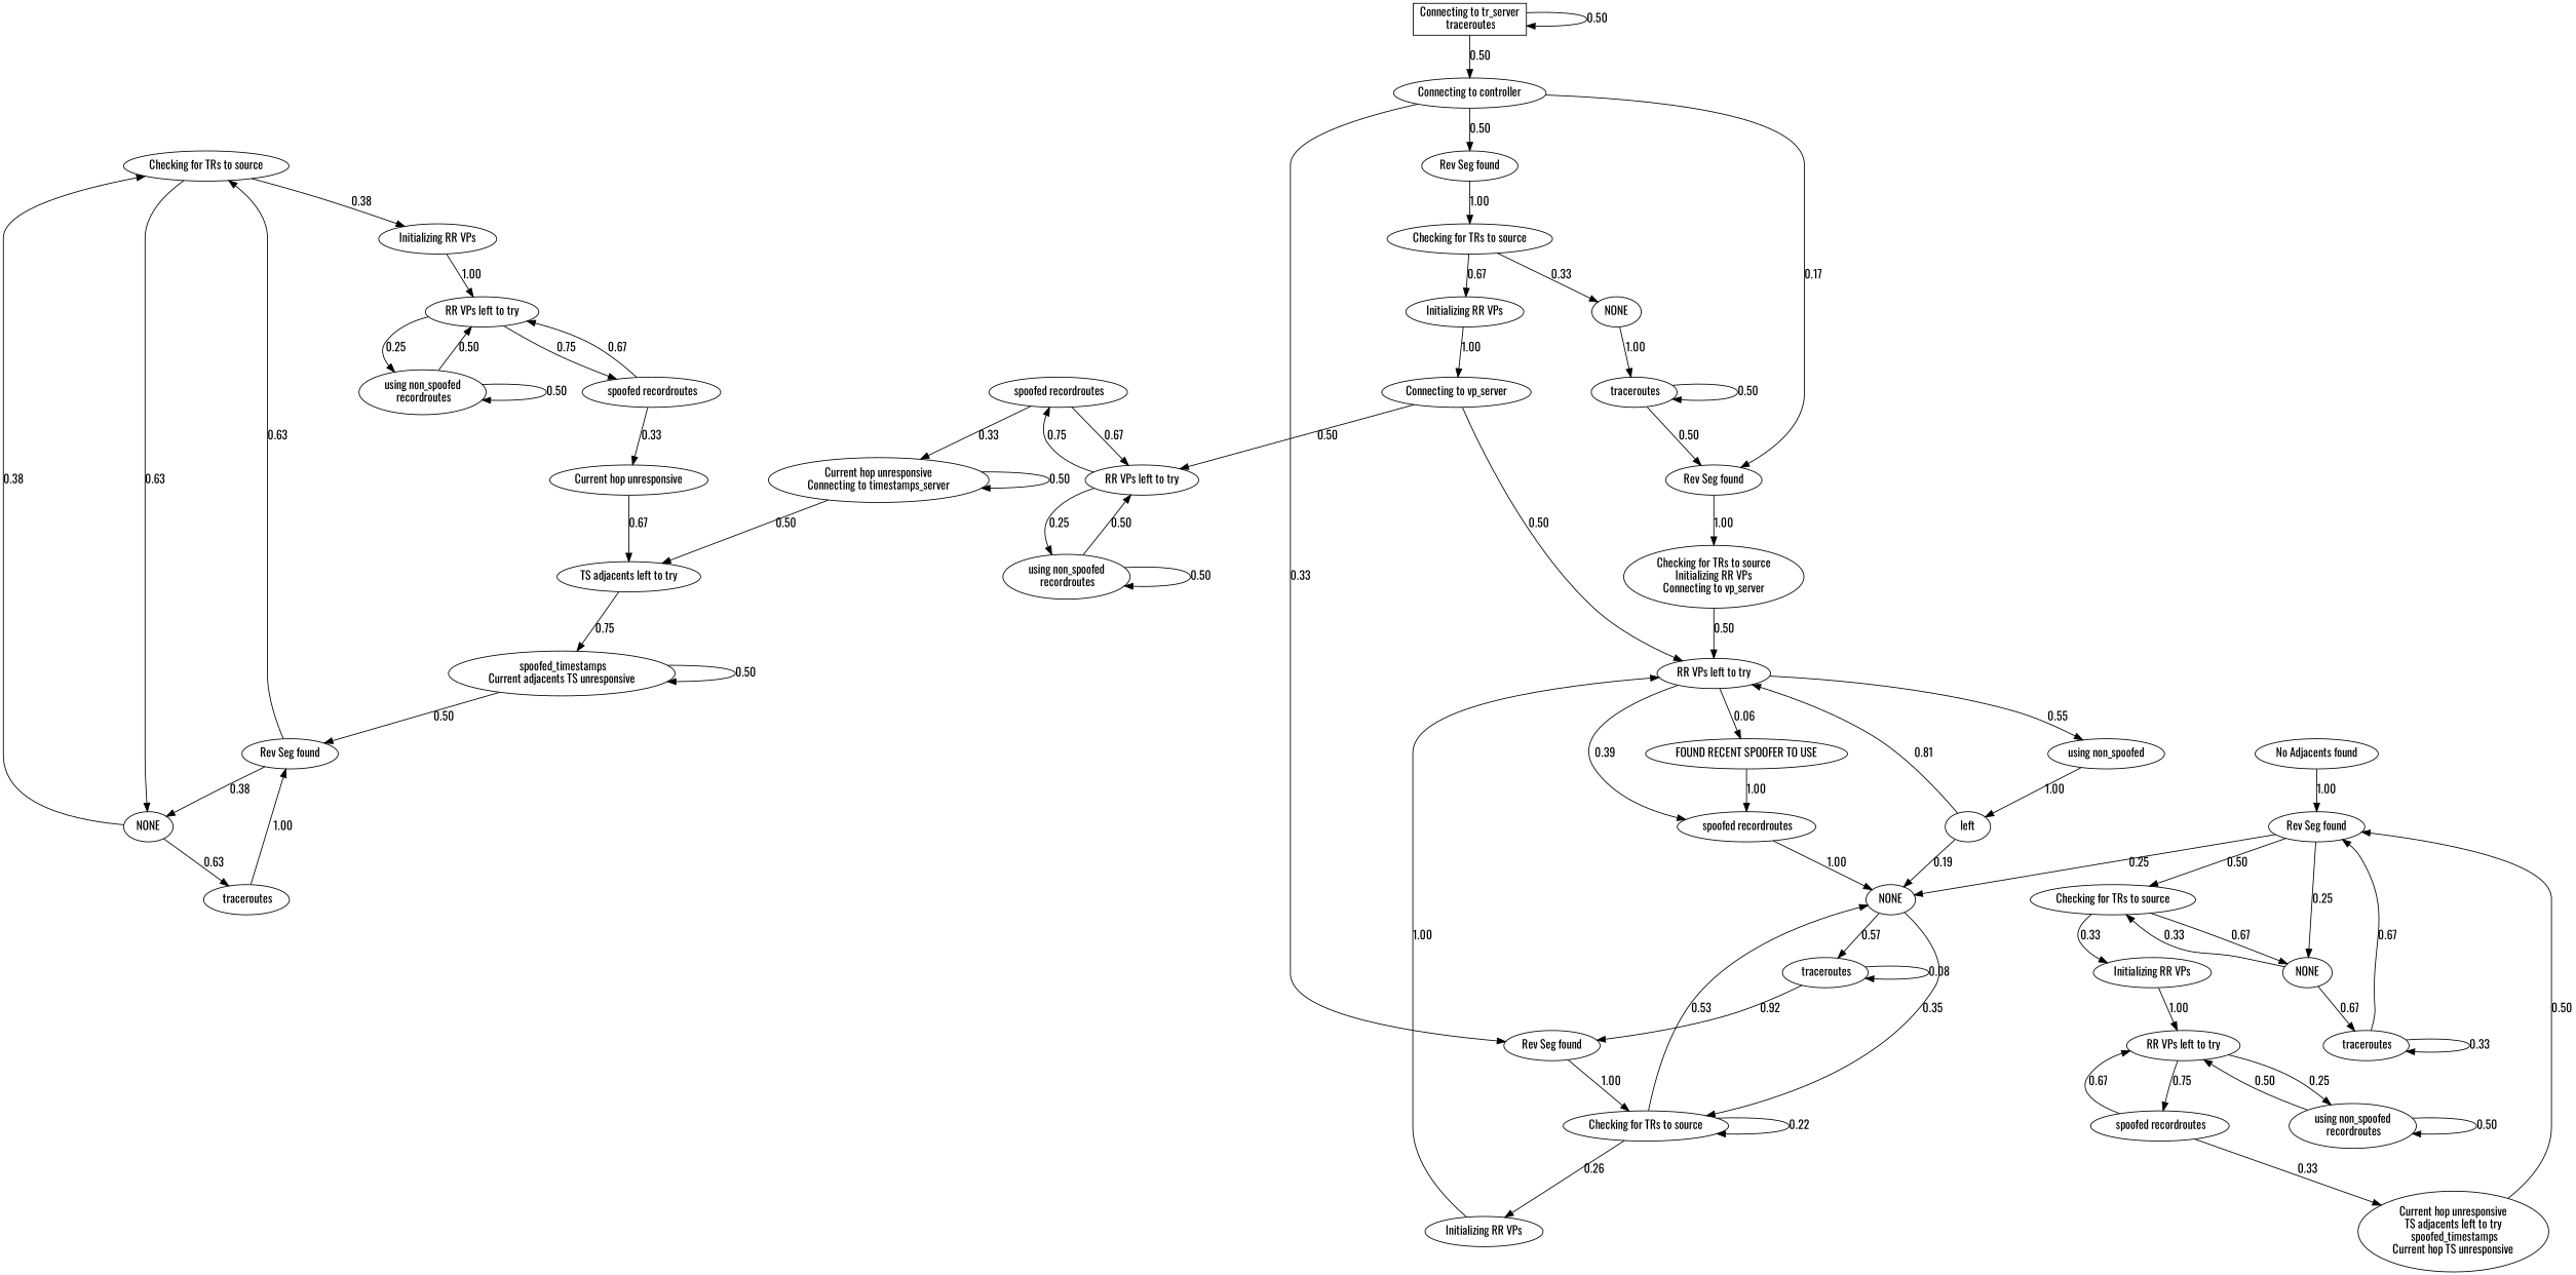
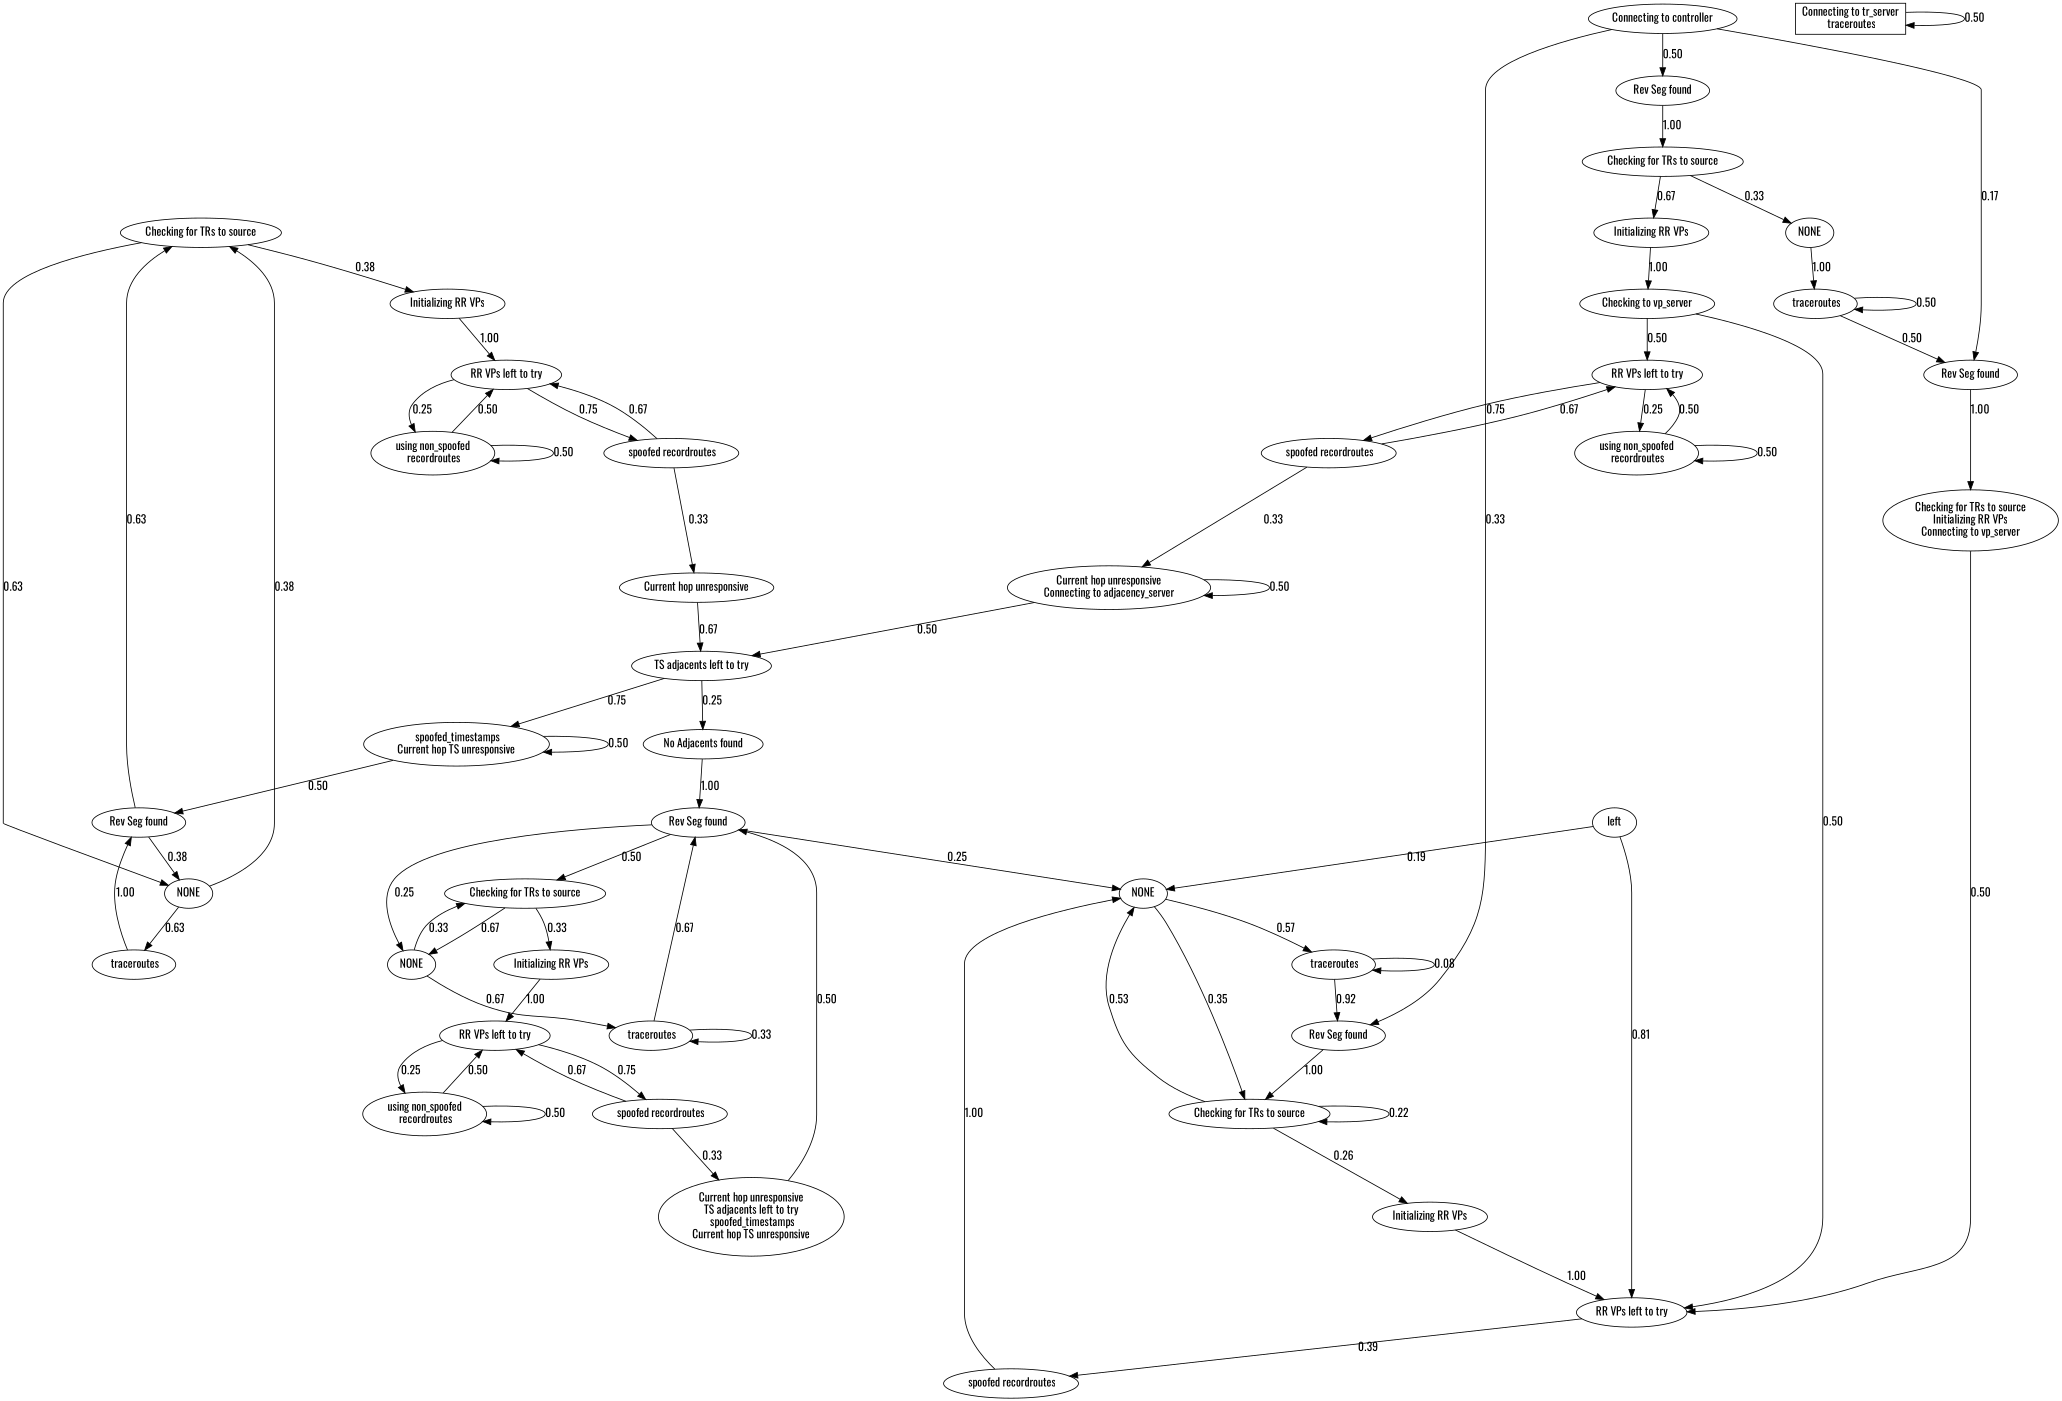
  digraph {
    fontname=Oswald
    nodesep=1
    node [fontname=Oswald]
    edge [fontname=Oswald]
    n1 [label="Checking for TRs to source"]
    n2 [label="Initializing RR VPs\n"]
    n3 [label=NONE]
    n4 [label="RR VPs left to try"]
    n5 [label=" traceroutes\n"]
    n6 [label=" spoofed recordroutes"]
    n7 [label="using non_spoofed\n recordroutes\n"]
    n8 [label="Rev Seg found"]
    n9 [label="Checking for TRs to source"]
    n10 [label="Initializing RR VPs\n"]
    n11 [label=NONE]
    n12 [label="RR VPs left to try"]
    n13 [label=" traceroutes"]
    n14 [label=" spoofed recordroutes"]
-   n15 [label="using non_spoofed\n"]
-   n16 [label="FOUND RECENT SPOOFER TO USE\n"]
    n17 [label="Rev Seg found"]
    n18 [label=left]
    n19 [label="Checking for TRs to source"]
    n20 [label="NONE\n"]
    n21 [label="Initializing RR VPs\n"]
    n22 [label=" traceroutes"]
-   n23 [label="Connecting to vp_server"]
+   n23 [label="Checking to vp_server"]
    n24 [label="Rev Seg found"]
    n25 [label="RR VPs left to try"]
    n26 [label="Current hop unresponsive\n"]
    n27 [label="TS adjacents left to try"]
-   n28 [label=" spoofed_timestamps\nCurrent adjacents TS unresponsive\n"]
+   n28 [label=" spoofed_timestamps\nCurrent hop TS unresponsive\n"]
    n29 [label="No Adjacents found\n"]
    n30 [label=" traceroutes"]
    n31 [label="Rev Seg found"]
    n32 [label="Checking for TRs to source"]
    n33 [label=NONE]
    n34 [label="Initializing RR VPs\n"]
    n35 [label=" spoofed recordroutes"]
    n36 [label="using non_spoofed\n recordroutes\n"]
-   n37 [label="Current hop unresponsive\nConnecting to timestamps_server\n"]
+   n37 [label="Current hop unresponsive\nConnecting to adjacency_server\n"]
    n38 [label="Current hop unresponsive\nTS adjacents left to try\n spoofed_timestamps\nCurrent hop TS unresponsive\n"]
    n39 [label="Connecting to tr_server\n traceroutes\n" shape=box]
    n40 [label="Connecting to controller"]
    n41 [label="Rev Seg found\n"]
    n42 [label="Checking for TRs to source\nInitializing RR VPs\nConnecting to vp_server\n"]
    n43 [label=" spoofed recordroutes"]
    n44 [label="RR VPs left to try"]
    n45 [label="using non_spoofed\n recordroutes\n"]
    n1 -> n2 [label=0.38]
    n1 -> n3 [label=0.63]
    n2 -> n4 [label=1.00]
    n3 -> n1 [label=0.38]
    n3 -> n5 [label=0.63]
    n4 -> n6 [label=0.75]
    n4 -> n7 [label=0.25]
    n5 -> n8 [label=1.00]
    n6 -> n4 [label=0.67]
    n6 -> n26 [label=0.33]
    n7 -> n4 [label=0.50]
    n7 -> n7 [label=0.50]
    n8 -> n1 [label=0.63]
    n8 -> n3 [label=0.38]
    n9 -> n9 [label=0.22]
    n9 -> n10 [label=0.26]
    n9 -> n11 [label=0.53]
    n10 -> n12 [label=1.00]
    n11 -> n9 [label=0.35]
    n11 -> n13 [label=0.57]
    n12 -> n14 [label=0.39]
-   n12 -> n15 [label=0.55]
-   n12 -> n16 [label=0.06]
    n13 -> n13 [label=0.08]
    n13 -> n17 [label=0.92]
    n14 -> n11 [label=1.00]
-   n15 -> n18 [label=1.00]
-   n16 -> n14 [label=1.00]
    n17 -> n9 [label=1.00]
    n18 -> n11 [label=0.19]
    n18 -> n12 [label=0.81]
    n19 -> n20 [label=0.33]
    n19 -> n21 [label=0.67]
    n20 -> n22 [label=1.00]
    n21 -> n23 [label=1.00]
    n22 -> n22 [label=0.50]
    n22 -> n24 [label=0.50]
    n23 -> n12 [label=0.50]
    n23 -> n25 [label=0.50]
    n24 -> n42 [label=1.00]
    n25 -> n35 [label=0.75]
    n25 -> n36 [label=0.25]
    n26 -> n27 [label=0.67]
    n27 -> n28 [label=0.75]
+   n27 -> n29 [label=0.25]
    n28 -> n8 [label=0.50]
    n28 -> n28 [label=0.50]
    n29 -> n31 [label=1.00]
    n30 -> n30 [label=0.33]
    n30 -> n31 [label=0.67]
    n31 -> n11 [label=0.25]
    n31 -> n32 [label=0.50]
    n31 -> n33 [label=0.25]
    n32 -> n33 [label=0.67]
    n32 -> n34 [label=0.33]
    n33 -> n30 [label=0.67]
    n33 -> n32 [label=0.33]
    n34 -> n44 [label=1.00]
    n35 -> n25 [label=0.67]
    n35 -> n37 [label=0.33]
    n36 -> n25 [label=0.50]
    n36 -> n36 [label=0.50]
    n37 -> n27 [label=0.50]
    n37 -> n37 [label=0.50]
    n38 -> n31 [label=0.50]
    n39 -> n39 [label=0.50]
-   n39 -> n40 [label=0.50]
    n40 -> n17 [label=0.33]
    n40 -> n24 [label=0.17]
    n40 -> n41 [label=0.50]
    n41 -> n19 [label=1.00]
    n42 -> n12 [label=0.50]
    n43 -> n38 [label=0.33]
    n43 -> n44 [label=0.67]
    n44 -> n43 [label=0.75]
    n44 -> n45 [label=0.25]
    n45 -> n44 [label=0.50]
    n45 -> n45 [label=0.50]
  }
